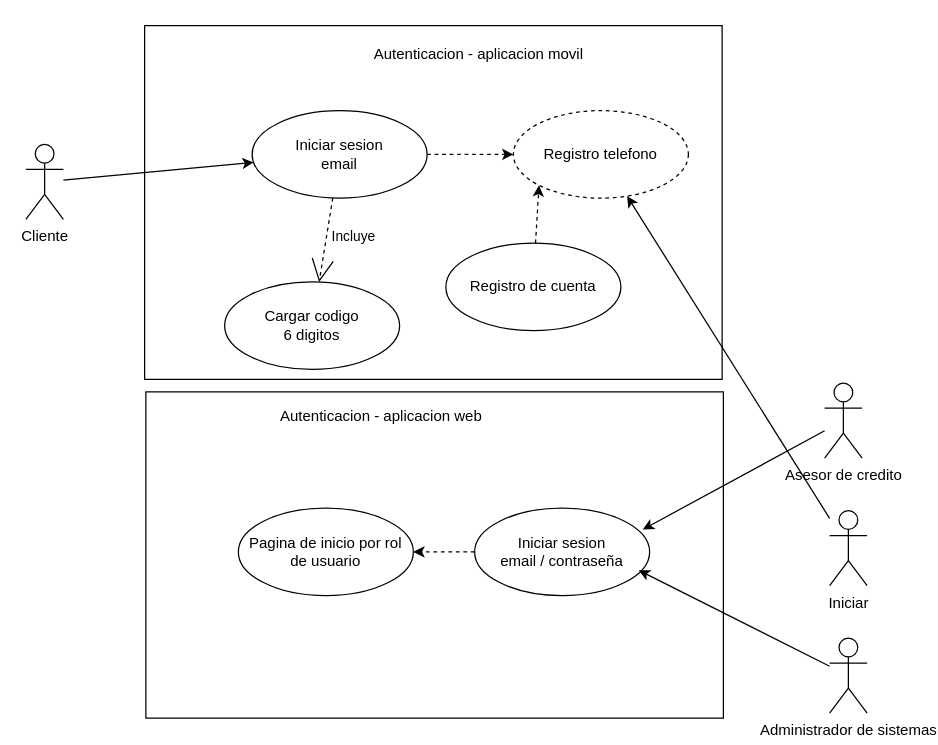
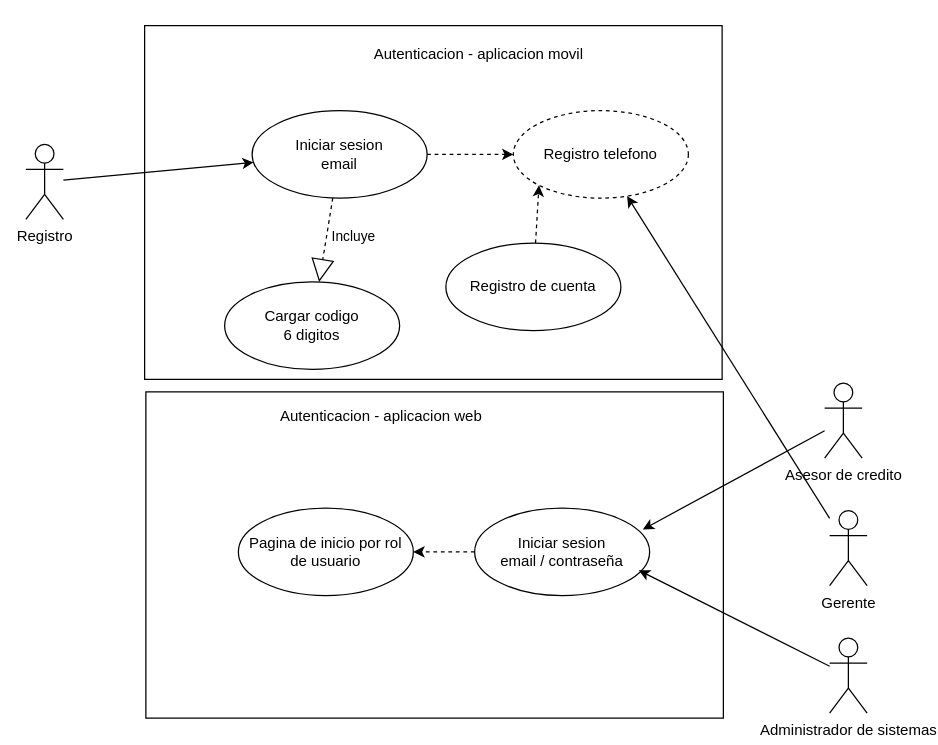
  <mxCell id="0" />
  <mxCell id="1" parent="0" />
  <mxCell id="2" value="" style="rounded=0;whiteSpace=wrap;html=1;" parent="1" vertex="1"><mxGeometry x="116" y="313" width="462" height="261" as="geometry" /></mxCell>
  <mxCell id="3" value="" style="rounded=0;whiteSpace=wrap;html=1;" parent="1" vertex="1"><mxGeometry x="115" y="20" width="462" height="283" as="geometry" /></mxCell>
  <mxCell id="4" value="Autenticacion - aplicacion movil&lt;br&gt;" style="text;html=1;align=center;verticalAlign=middle;resizable=0;points=[];autosize=1;strokeColor=none;" parent="1" vertex="1"><mxGeometry x="293" y="34" width="177" height="18" as="geometry" /></mxCell>
  <mxCell id="5" style="edgeStyle=none;html=1;dashed=1;" parent="1" source="6" target="19" edge="1"><mxGeometry relative="1" as="geometry" /></mxCell>
  <mxCell id="6" value="Iniciar sesion &lt;br&gt;email" style="ellipse;whiteSpace=wrap;html=1;" parent="1" vertex="1"><mxGeometry x="201" y="88" width="140" height="70" as="geometry" /></mxCell>
  <mxCell id="7" value="Iniciar sesion&lt;br&gt;email / contraseña" style="ellipse;whiteSpace=wrap;html=1;" parent="1" vertex="1"><mxGeometry x="379" y="406" width="140" height="70" as="geometry" /></mxCell>
  <mxCell id="8" style="edgeStyle=none;html=1;entryX=0.961;entryY=0.244;entryDx=0;entryDy=0;entryPerimeter=0;" parent="1" source="9" target="7" edge="1"><mxGeometry relative="1" as="geometry" /></mxCell>
  <mxCell id="9" value="Asesor de credito" style="shape=umlActor;verticalLabelPosition=bottom;verticalAlign=top;html=1;" parent="1" vertex="1"><mxGeometry x="659" y="306" width="30" height="60" as="geometry" /></mxCell>
  <mxCell id="10" value="Autenticacion - aplicacion web" style="text;html=1;align=center;verticalAlign=middle;resizable=0;points=[];autosize=1;strokeColor=none;" parent="1" vertex="1"><mxGeometry x="218" y="324" width="171" height="18" as="geometry" /></mxCell>
  <mxCell id="11" style="edgeStyle=none;html=1;" parent="1" source="12" target="19" edge="1"><mxGeometry relative="1" as="geometry" /></mxCell>
- <mxCell id="12" value="Iniciar" style="shape=umlActor;verticalLabelPosition=bottom;verticalAlign=top;html=1;" parent="1" vertex="1"><mxGeometry x="663" y="408" width="30" height="60" as="geometry" /></mxCell>
+ <mxCell id="12" value="Gerente" style="shape=umlActor;verticalLabelPosition=bottom;verticalAlign=top;html=1;" parent="1" vertex="1"><mxGeometry x="663" y="408" width="30" height="60" as="geometry" /></mxCell>
  <mxCell id="13" style="edgeStyle=none;html=1;entryX=0.938;entryY=0.71;entryDx=0;entryDy=0;entryPerimeter=0;" parent="1" source="14" target="7" edge="1"><mxGeometry relative="1" as="geometry" /></mxCell>
  <mxCell id="14" value="Administrador de sistemas" style="shape=umlActor;verticalLabelPosition=bottom;verticalAlign=top;html=1;" parent="1" vertex="1"><mxGeometry x="663" y="510" width="30" height="60" as="geometry" /></mxCell>
  <mxCell id="15" style="edgeStyle=none;html=1;" parent="1" source="16" target="6" edge="1"><mxGeometry relative="1" as="geometry" /></mxCell>
- <mxCell id="16" value="Cliente" style="shape=umlActor;verticalLabelPosition=bottom;verticalAlign=top;html=1;" parent="1" vertex="1"><mxGeometry x="20" y="115" width="30" height="60" as="geometry" /></mxCell>
+ <mxCell id="16" value="Registro" style="shape=umlActor;verticalLabelPosition=bottom;verticalAlign=top;html=1;" parent="1" vertex="1"><mxGeometry x="20" y="115" width="30" height="60" as="geometry" /></mxCell>
  <mxCell id="17" style="edgeStyle=none;html=1;entryX=0;entryY=1;entryDx=0;entryDy=0;dashed=1;" parent="1" source="18" target="19" edge="1"><mxGeometry relative="1" as="geometry" /></mxCell>
  <mxCell id="18" value="Registro de cuenta" style="ellipse;whiteSpace=wrap;html=1;" parent="1" vertex="1"><mxGeometry x="356" y="194" width="140" height="70" as="geometry" /></mxCell>
  <mxCell id="19" value="Registro telefono" style="ellipse;whiteSpace=wrap;html=1;dashed=1;" parent="1" vertex="1"><mxGeometry x="410" y="88" width="140" height="70" as="geometry" /></mxCell>
  <mxCell id="20" value="Pagina de inicio por rol de usuario" style="ellipse;whiteSpace=wrap;html=1;" vertex="1" parent="1"><mxGeometry x="190" y="406" width="140" height="70" as="geometry" /></mxCell>
  <mxCell id="21" style="edgeStyle=none;html=1;dashed=1;exitX=0;exitY=0.5;exitDx=0;exitDy=0;entryX=1;entryY=0.5;entryDx=0;entryDy=0;" edge="1" parent="1" source="7" target="20"><mxGeometry relative="1" as="geometry"><mxPoint x="343.997" y="497.997" as="sourcePoint" /><mxPoint x="401.837" y="538.319" as="targetPoint" /></mxGeometry></mxCell>
  <mxCell id="22" value="Cargar codigo &lt;br&gt;6 digitos" style="ellipse;whiteSpace=wrap;html=1;" vertex="1" parent="1"><mxGeometry x="179" y="225" width="140" height="70" as="geometry" /></mxCell>
- <mxCell id="23" value="Incluye" style="endArrow=open;endSize=16;endFill=0;html=1;dashed=1;" edge="1" parent="1" source="6" target="22"><mxGeometry x="-0.177" y="21" width="160" relative="1" as="geometry"><mxPoint x="181.98" y="175" as="sourcePoint" /><mxPoint x="293" y="150.01" as="targetPoint" /><mxPoint as="offset" /></mxGeometry></mxCell>
+ <mxCell id="23" value="Incluye" style="endArrow=block;endSize=16;endFill=0;html=1;dashed=1;" edge="1" parent="1" source="6" target="22"><mxGeometry x="-0.177" y="21" width="160" relative="1" as="geometry"><mxPoint x="181.98" y="175" as="sourcePoint" /><mxPoint x="293" y="150.01" as="targetPoint" /><mxPoint as="offset" /></mxGeometry></mxCell>
